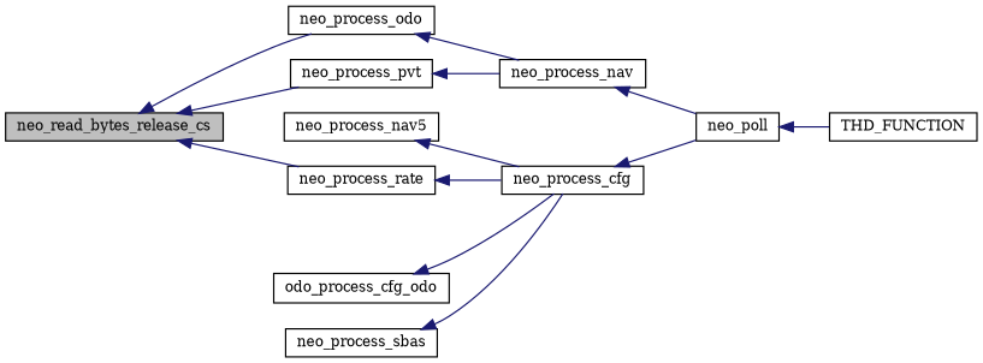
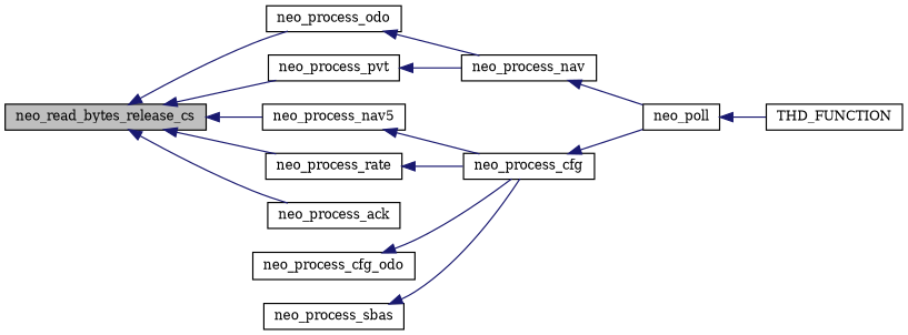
  digraph {
    fontname="DejaVu Serif"
    rankdir=LR
    node [color=black fillcolor=white fontname="DejaVu Serif" fontsize=10 shape=record style=filled]
    edge [color=midnightblue dir=back fontname="DejaVu Serif" fontsize=10 labelfontname=Helvetica labelfontsize=10 style=solid]
    n1 [fillcolor=grey75 fontcolor=black height=0.2 label=neo_read_bytes_release_cs width=0.4]
    n2 [height=0.2 label=neo_process_odo width=0.4]
    n3 [height=0.2 label=neo_process_nav5 width=0.4]
    n4 [height=0.2 label=neo_process_rate width=0.4]
    n5 [height=0.2 label=neo_process_pvt width=0.4]
+   n6 [height=0.2 label=neo_process_ack width=0.4]
    n7 [height=0.2 label=neo_process_nav width=0.4]
-   n8 [height=0.2 label=odo_process_cfg_odo width=0.4]
+   n8 [height=0.2 label=neo_process_cfg_odo width=0.4]
    n9 [height=0.2 label=neo_process_cfg width=0.4]
    n10 [height=0.2 label=neo_process_sbas width=0.4]
    n11 [height=0.2 label=neo_poll width=0.4]
    n12 [height=0.2 label=THD_FUNCTION width=0.4]
    n1 -> n2
+   n1 -> n3
    n1 -> n4
    n1 -> n5
+   n1 -> n6
    n2 -> n7
    n3 -> n9
    n4 -> n9
    n5 -> n7
    n7 -> n11
    n8 -> n9
    n9 -> n11
    n10 -> n9
    n11 -> n12
  }
